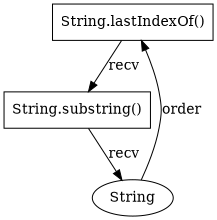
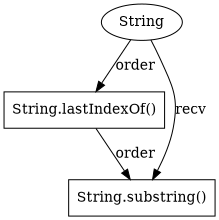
  digraph {
    node [shape=box]
    n1 [label="String.lastIndexOf()"]
    n2 [label="String.substring()"]
    n3 [label=String shape=ellipse]
-   n1 -> n2 [label=recv]
+   n1 -> n2 [label=order]
    n3 -> n1 [label=order]
-   n2 -> n3 [label=recv]
+   n3 -> n2 [label=recv]
  }
